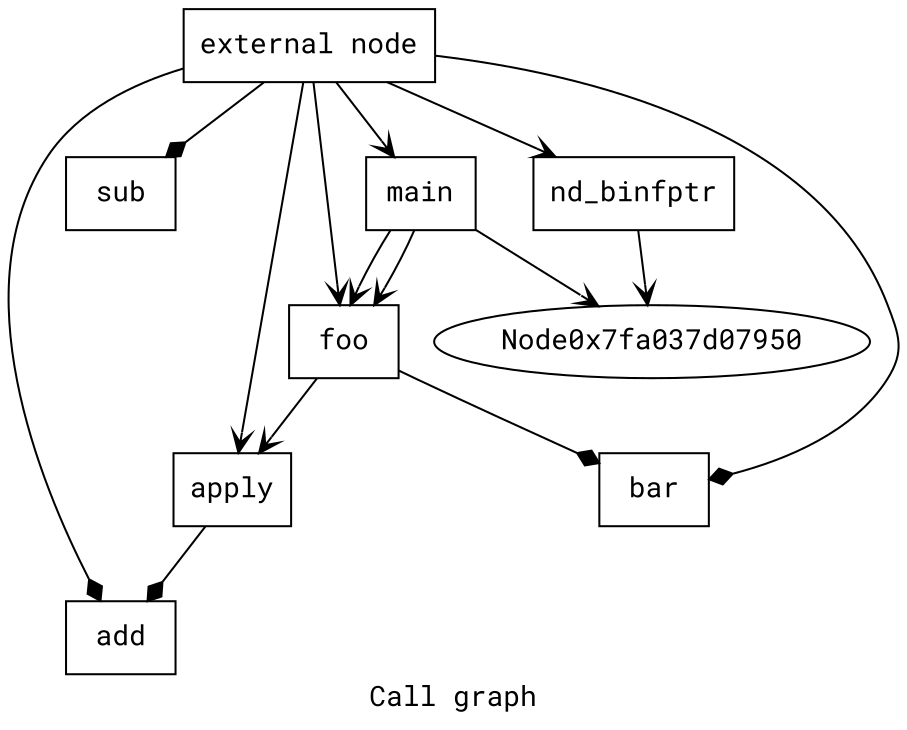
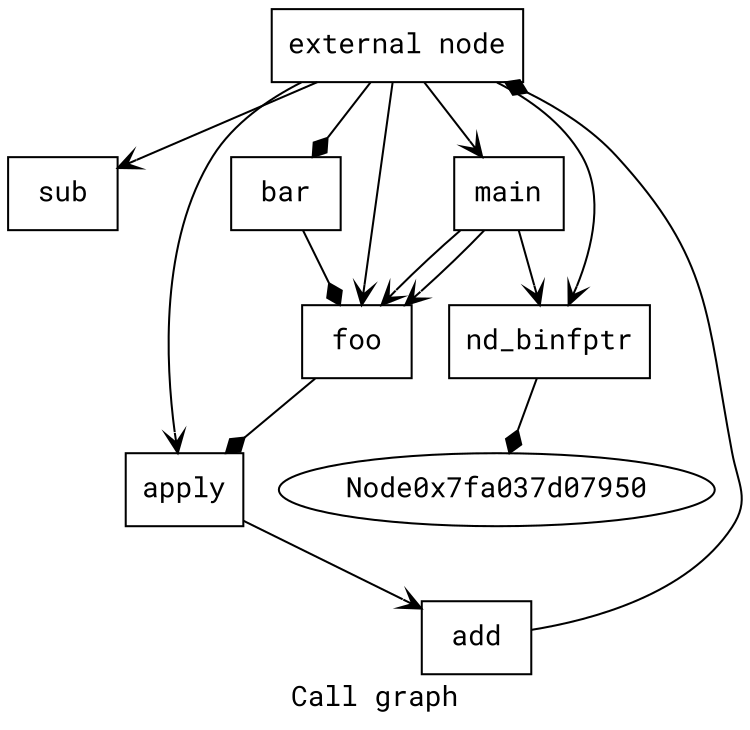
  digraph {
    fontname="Roboto Mono"
    label="Call graph"
    node [fontname="Roboto Mono" shape=record]
    edge [arrowhead=vee fontname="Roboto Mono"]
    n1 [label="{external node}"]
    n2 [label="{add}"]
    n3 [label="{sub}"]
    n4 [label="{apply}"]
    n5 [label="{bar}"]
    n6 [label="{foo}"]
    n7 [label="{main}"]
    n8 [label="{nd_binfptr}"]
    n9 [label=Node0x7fa037d07950 shape=""]
-   n1 -> n2 [arrowhead=diamond]
-   n1 -> n3 [arrowhead=diamond]
+   n2 -> n1 [arrowhead=diamond]
+   n1 -> n3
    n1 -> n4
    n1 -> n5 [arrowhead=diamond]
    n1 -> n6
    n1 -> n7
    n1 -> n8
-   n4 -> n2 [arrowhead=diamond]
-   n6 -> n4
-   n6 -> n5 [arrowhead=diamond]
+   n4 -> n2
+   n6 -> n4 [arrowhead=diamond]
+   n5 -> n6 [arrowhead=diamond]
    n7 -> n6
    n7 -> n6
-   n7 -> n9
-   n8 -> n9
+   n7 -> n8
+   n8 -> n9 [arrowhead=diamond]
  }
